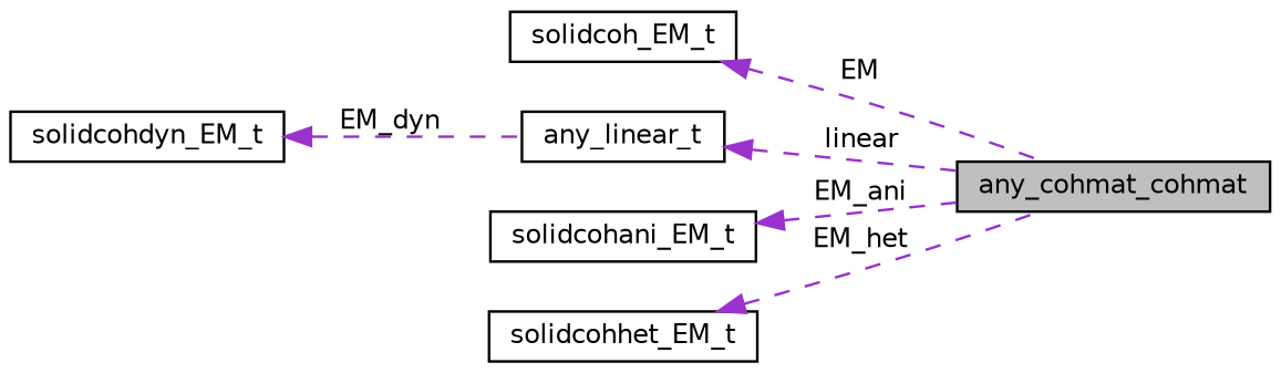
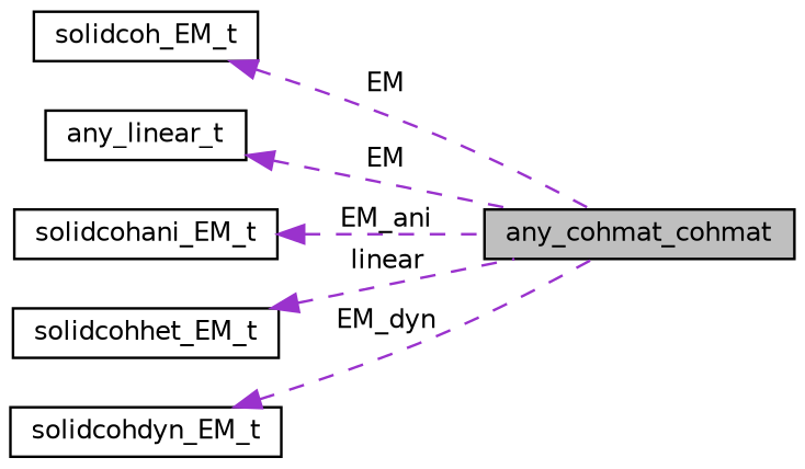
  digraph {
    rankdir=LR
    node [color=black fillcolor=white fontname=Helvetica fontsize=10 shape=record style=filled]
    edge [color=darkorchid3 dir=back fontname=Helvetica fontsize=10 labelfontname=Helvetica labelfontsize=10 style=dashed]
    n1 [fillcolor=grey75 fontcolor=black height=0.2 label=any_cohmat_cohmat width=0.4]
    n2 [height=0.2 label=solidcoh_EM_t width=0.4]
    n3 [height=0.2 label=any_linear_t width=0.4]
    n4 [height=0.2 label=solidcohani_EM_t width=0.4]
    n5 [height=0.2 label=solidcohhet_EM_t width=0.4]
    n6 [height=0.2 label=solidcohdyn_EM_t width=0.4]
    n2 -> n1 [label=" EM"]
-   n3 -> n1 [label=" linear"]
+   n3 -> n1 [label=" EM"]
    n4 -> n1 [label=" EM_ani"]
-   n5 -> n1 [label=" EM_het"]
-   n6 -> n3 [label=" EM_dyn"]
+   n5 -> n1 [label=" linear"]
+   n6 -> n1 [label=" EM_dyn"]
  }
